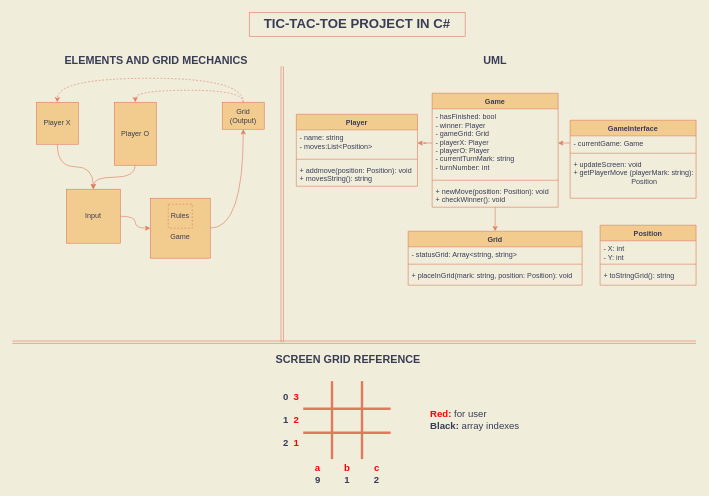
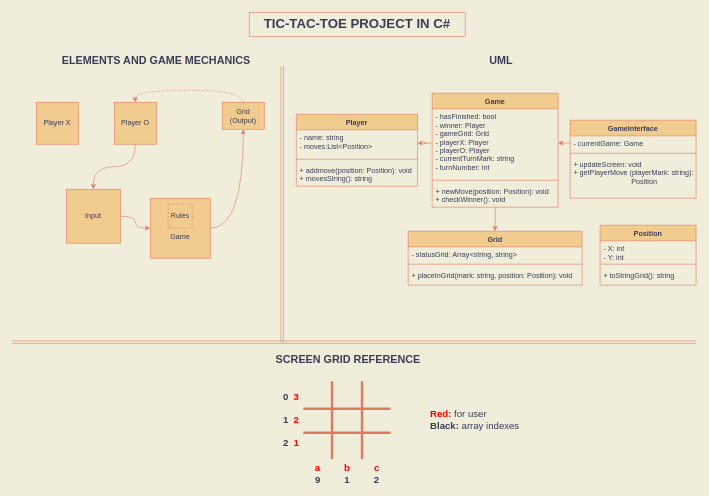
  <mxCell id="0" />
  <mxCell id="1" parent="0" />
  <mxCell id="2" value="Player X" style="whiteSpace=wrap;html=1;aspect=fixed;fillColor=#F2CC8F;strokeColor=#E07A5F;fontColor=#393C56;" parent="1" vertex="1"><mxGeometry x="60" y="170" width="70" height="70" as="geometry" /></mxCell>
  <mxCell id="3" style="edgeStyle=orthogonalEdgeStyle;curved=1;rounded=0;orthogonalLoop=1;jettySize=auto;html=1;exitX=0.5;exitY=1;exitDx=0;exitDy=0;entryX=0.5;entryY=0;entryDx=0;entryDy=0;strokeColor=#E07A5F;fontColor=#393C56;labelBackgroundColor=#F4F1DE;" parent="1" source="4" target="10" edge="1"><mxGeometry relative="1" as="geometry" /></mxCell>
- <mxCell id="4" value="Player O" style="whiteSpace=wrap;html=1;aspect=fixed;fillColor=#F2CC8F;strokeColor=#E07A5F;fontColor=#393C56;" parent="1" vertex="1"><mxGeometry x="190" y="170" width="70" height="105" as="geometry" /></mxCell>
- <mxCell id="5" style="edgeStyle=orthogonalEdgeStyle;curved=1;rounded=0;orthogonalLoop=1;jettySize=auto;html=1;exitX=0.5;exitY=0;exitDx=0;exitDy=0;entryX=0.5;entryY=0;entryDx=0;entryDy=0;dashed=1;strokeColor=#E07A5F;fontColor=#393C56;labelBackgroundColor=#F4F1DE;" parent="1" source="7" target="2" edge="1"><mxGeometry relative="1" as="geometry"><Array as="points"><mxPoint x="405" y="130" /><mxPoint x="95" y="130" /></Array></mxGeometry></mxCell>
+ <mxCell id="4" value="Player O" style="whiteSpace=wrap;html=1;aspect=fixed;fillColor=#F2CC8F;strokeColor=#E07A5F;fontColor=#393C56;" parent="1" vertex="1"><mxGeometry x="190" y="170" width="70" height="70" as="geometry" /></mxCell>
  <mxCell id="6" style="edgeStyle=orthogonalEdgeStyle;curved=1;rounded=0;orthogonalLoop=1;jettySize=auto;html=1;exitX=0.5;exitY=0;exitDx=0;exitDy=0;entryX=0.5;entryY=0;entryDx=0;entryDy=0;dashed=1;strokeColor=#E07A5F;fontColor=#393C56;labelBackgroundColor=#F4F1DE;" parent="1" source="7" target="4" edge="1"><mxGeometry relative="1" as="geometry" /></mxCell>
  <mxCell id="7" value="Grid (Output)" style="whiteSpace=wrap;html=1;aspect=fixed;fillColor=#F2CC8F;strokeColor=#E07A5F;fontColor=#393C56;" parent="1" vertex="1"><mxGeometry x="370" y="170" width="70" height="45" as="geometry" /></mxCell>
  <mxCell id="8" style="edgeStyle=orthogonalEdgeStyle;curved=1;rounded=0;orthogonalLoop=1;jettySize=auto;html=1;exitX=1;exitY=0.5;exitDx=0;exitDy=0;entryX=0.5;entryY=1;entryDx=0;entryDy=0;strokeColor=#E07A5F;fontColor=#393C56;labelBackgroundColor=#F4F1DE;" parent="1" source="14" target="7" edge="1"><mxGeometry relative="1" as="geometry" /></mxCell>
  <mxCell id="9" style="edgeStyle=orthogonalEdgeStyle;rounded=0;orthogonalLoop=1;jettySize=auto;html=1;exitX=1;exitY=0.5;exitDx=0;exitDy=0;entryX=0;entryY=0.5;entryDx=0;entryDy=0;curved=1;strokeColor=#E07A5F;fontColor=#393C56;labelBackgroundColor=#F4F1DE;" parent="1" source="10" target="14" edge="1"><mxGeometry relative="1" as="geometry" /></mxCell>
  <mxCell id="10" value="Input" style="whiteSpace=wrap;html=1;aspect=fixed;fillColor=#F2CC8F;strokeColor=#E07A5F;fontColor=#393C56;" parent="1" vertex="1"><mxGeometry x="110" y="315" width="90" height="90" as="geometry" /></mxCell>
- <mxCell id="11" value="" style="endArrow=classic;html=1;exitX=0.5;exitY=1;exitDx=0;exitDy=0;entryX=0.5;entryY=0;entryDx=0;entryDy=0;edgeStyle=orthogonalEdgeStyle;curved=1;strokeColor=#E07A5F;fontColor=#393C56;labelBackgroundColor=#F4F1DE;" parent="1" source="2" target="10" edge="1"><mxGeometry width="50" height="50" relative="1" as="geometry"><mxPoint x="420" y="460" as="sourcePoint" /><mxPoint x="470" y="410" as="targetPoint" /></mxGeometry></mxCell>
  <mxCell id="12" value="&lt;font style=&quot;font-size: 22px&quot;&gt;&lt;b&gt;TIC-TAC-TOE PROJECT IN C#&lt;/b&gt;&lt;/font&gt;" style="text;html=1;fillColor=none;align=center;verticalAlign=middle;whiteSpace=wrap;rounded=0;perimeterSpacing=0;strokeColor=#E07A5F;fontColor=#393C56;" parent="1" vertex="1"><mxGeometry x="415" y="20" width="360" height="40" as="geometry" /></mxCell>
  <mxCell id="13" value="" style="group;fontColor=#393C56;" parent="1" vertex="1" connectable="0" treatAsSingle="0"><mxGeometry x="250" y="330" width="100" height="100" as="geometry" /></mxCell>
  <mxCell id="14" value="&lt;br&gt;&lt;br&gt;Game" style="whiteSpace=wrap;html=1;aspect=fixed;fillColor=#F2CC8F;strokeColor=#E07A5F;fontColor=#393C56;" parent="13" vertex="1"><mxGeometry width="100" height="100" as="geometry" /></mxCell>
  <mxCell id="15" value="Rules" style="whiteSpace=wrap;html=1;aspect=fixed;fillColor=#F2CC8F;strokeColor=#E07A5F;fontColor=#393C56;dashed=1;" parent="13" vertex="1"><mxGeometry x="30" y="10" width="40" height="40" as="geometry" /></mxCell>
- <mxCell id="16" value="&lt;b&gt;&lt;font style=&quot;font-size: 18px&quot;&gt;ELEMENTS AND GRID MECHANICS&lt;/font&gt;&lt;/b&gt;" style="text;html=1;strokeColor=none;fillColor=none;align=center;verticalAlign=middle;whiteSpace=wrap;rounded=0;fontColor=#393C56;" parent="1" vertex="1"><mxGeometry x="80" y="90" width="360" height="20" as="geometry" /></mxCell>
+ <mxCell id="16" value="&lt;b&gt;&lt;font style=&quot;font-size: 18px&quot;&gt;ELEMENTS AND GAME MECHANICS&lt;/font&gt;&lt;/b&gt;" style="text;html=1;strokeColor=none;fillColor=none;align=center;verticalAlign=middle;whiteSpace=wrap;rounded=0;fontColor=#393C56;" parent="1" vertex="1"><mxGeometry x="80" y="90" width="360" height="20" as="geometry" /></mxCell>
  <mxCell id="17" value="Player" style="swimlane;fontStyle=1;align=center;verticalAlign=top;childLayout=stackLayout;horizontal=1;startSize=26;horizontalStack=0;resizeParent=1;resizeParentMax=0;resizeLast=0;collapsible=1;marginBottom=0;strokeColor=#E07A5F;fillColor=#F2CC8F;fontColor=#393C56;" parent="1" vertex="1" treatAsSingle="0"><mxGeometry x="493.5" y="190" width="202" height="120" as="geometry" /></mxCell>
  <mxCell id="18" value="- name: string&#10;- moves:List&lt;Position&gt;" style="text;strokeColor=none;fillColor=none;align=left;verticalAlign=top;spacingLeft=4;spacingRight=4;overflow=hidden;rotatable=0;points=[[0,0.5],[1,0.5]];portConstraint=eastwest;fontColor=#393C56;" parent="17" vertex="1"><mxGeometry y="26" width="202" height="44" as="geometry" /></mxCell>
  <mxCell id="19" value="" style="line;strokeWidth=1;fillColor=none;align=left;verticalAlign=middle;spacingTop=-1;spacingLeft=3;spacingRight=3;rotatable=0;labelPosition=right;points=[];portConstraint=eastwest;strokeColor=#E07A5F;fontColor=#393C56;labelBackgroundColor=#F4F1DE;" parent="17" vertex="1"><mxGeometry y="70" width="202" height="10" as="geometry" /></mxCell>
  <mxCell id="20" value="+ addmove(position: Position): void&#10;+ movesString(): string" style="text;strokeColor=none;fillColor=none;align=left;verticalAlign=top;spacingLeft=4;spacingRight=4;overflow=hidden;rotatable=0;points=[[0,0.5],[1,0.5]];portConstraint=eastwest;fontColor=#393C56;" parent="17" vertex="1"><mxGeometry y="80" width="202" height="40" as="geometry" /></mxCell>
- <mxCell id="21" value="&lt;b&gt;&lt;font style=&quot;font-size: 18px&quot;&gt;UML&lt;/font&gt;&lt;/b&gt;" style="text;html=1;strokeColor=none;fillColor=none;align=center;verticalAlign=middle;whiteSpace=wrap;rounded=0;fontColor=#393C56;" parent="1" vertex="1"><mxGeometry x="505" y="90" width="640" height="20" as="geometry" /></mxCell>
+ <mxCell id="21" value="&lt;b&gt;&lt;font style=&quot;font-size: 18px&quot;&gt;UML&lt;/font&gt;&lt;/b&gt;" style="text;html=1;strokeColor=none;fillColor=none;align=center;verticalAlign=middle;whiteSpace=wrap;rounded=0;fontColor=#393C56;" parent="1" vertex="1"><mxGeometry x="515" y="90" width="640" height="20" as="geometry" /></mxCell>
  <mxCell id="22" value="" style="shape=link;html=1;strokeColor=#E07A5F;fontColor=#393C56;labelBackgroundColor=#F4F1DE;" parent="1" edge="1"><mxGeometry width="100" relative="1" as="geometry"><mxPoint x="470" y="110" as="sourcePoint" /><mxPoint x="470" y="570" as="targetPoint" /></mxGeometry></mxCell>
  <mxCell id="23" style="edgeStyle=orthogonalEdgeStyle;curved=1;rounded=0;orthogonalLoop=1;jettySize=auto;html=1;entryX=0.5;entryY=0;entryDx=0;entryDy=0;strokeColor=#E07A5F;fontColor=#393C56;labelBackgroundColor=#F4F1DE;" parent="1" source="24" target="28" edge="1"><mxGeometry relative="1" as="geometry" /></mxCell>
  <mxCell id="24" value="Game" style="swimlane;fontStyle=1;align=center;verticalAlign=top;childLayout=stackLayout;horizontal=1;startSize=26;horizontalStack=0;resizeParent=1;resizeParentMax=0;resizeLast=0;collapsible=1;marginBottom=0;strokeColor=#E07A5F;fillColor=#F2CC8F;fontColor=#393C56;" parent="1" vertex="1" treatAsSingle="0"><mxGeometry x="720" y="155" width="210" height="190" as="geometry" /></mxCell>
  <mxCell id="25" value="- hasFinished: bool&#10;- winner: Player&#10;- gameGrid: Grid&#10;- playerX: Player&#10;- playerO: Player&#10;- currentTurnMark: string&#10;- turnNumber: int" style="text;strokeColor=none;fillColor=none;align=left;verticalAlign=top;spacingLeft=4;spacingRight=4;overflow=hidden;rotatable=0;points=[[0,0.5],[1,0.5]];portConstraint=eastwest;fontColor=#393C56;" parent="24" vertex="1"><mxGeometry y="26" width="210" height="114" as="geometry" /></mxCell>
  <mxCell id="26" value="" style="line;strokeWidth=1;fillColor=none;align=left;verticalAlign=middle;spacingTop=-1;spacingLeft=3;spacingRight=3;rotatable=0;labelPosition=right;points=[];portConstraint=eastwest;strokeColor=#E07A5F;fontColor=#393C56;labelBackgroundColor=#F4F1DE;" parent="24" vertex="1"><mxGeometry y="140" width="210" height="10" as="geometry" /></mxCell>
  <mxCell id="27" value="+ newMove(position: Position): void&#10;+ checkWinner(): void&#10;" style="text;strokeColor=none;fillColor=none;align=left;verticalAlign=top;spacingLeft=4;spacingRight=4;overflow=hidden;rotatable=0;points=[[0,0.5],[1,0.5]];portConstraint=eastwest;fontColor=#393C56;" parent="24" vertex="1"><mxGeometry y="150" width="210" height="40" as="geometry" /></mxCell>
  <mxCell id="28" value="Grid" style="swimlane;fontStyle=1;align=center;verticalAlign=top;childLayout=stackLayout;horizontal=1;startSize=26;horizontalStack=0;resizeParent=1;resizeParentMax=0;resizeLast=0;collapsible=1;marginBottom=0;strokeColor=#E07A5F;fillColor=#F2CC8F;fontColor=#393C56;" parent="1" vertex="1" treatAsSingle="0"><mxGeometry x="680" y="385" width="290" height="90" as="geometry" /></mxCell>
  <mxCell id="29" value="- statusGrid: Array&lt;string, string&gt; " style="text;strokeColor=none;fillColor=none;align=left;verticalAlign=top;spacingLeft=4;spacingRight=4;overflow=hidden;rotatable=0;points=[[0,0.5],[1,0.5]];portConstraint=eastwest;fontColor=#393C56;" parent="28" vertex="1"><mxGeometry y="26" width="290" height="24" as="geometry" /></mxCell>
  <mxCell id="30" value="" style="line;strokeWidth=1;fillColor=none;align=left;verticalAlign=middle;spacingTop=-1;spacingLeft=3;spacingRight=3;rotatable=0;labelPosition=right;points=[];portConstraint=eastwest;strokeColor=#E07A5F;fontColor=#393C56;labelBackgroundColor=#F4F1DE;" parent="28" vertex="1"><mxGeometry y="50" width="290" height="10" as="geometry" /></mxCell>
  <mxCell id="31" value="+ placeInGrid(mark: string, position: Position): void " style="text;strokeColor=none;fillColor=none;align=left;verticalAlign=top;spacingLeft=4;spacingRight=4;overflow=hidden;rotatable=0;points=[[0,0.5],[1,0.5]];portConstraint=eastwest;fontColor=#393C56;" parent="28" vertex="1"><mxGeometry y="60" width="290" height="30" as="geometry" /></mxCell>
  <mxCell id="32" value="GameInterface" style="swimlane;fontStyle=1;align=center;verticalAlign=top;childLayout=stackLayout;horizontal=1;startSize=26;horizontalStack=0;resizeParent=1;resizeParentMax=0;resizeLast=0;collapsible=1;marginBottom=0;strokeColor=#E07A5F;fillColor=#F2CC8F;fontColor=#393C56;" parent="1" vertex="1" treatAsSingle="0"><mxGeometry x="950" y="200" width="210" height="130" as="geometry" /></mxCell>
  <mxCell id="33" value="- currentGame: Game" style="text;strokeColor=none;fillColor=none;align=left;verticalAlign=top;spacingLeft=4;spacingRight=4;overflow=hidden;rotatable=0;points=[[0,0.5],[1,0.5]];portConstraint=eastwest;fontColor=#393C56;" parent="32" vertex="1"><mxGeometry y="26" width="210" height="24" as="geometry" /></mxCell>
  <mxCell id="34" value="" style="line;strokeWidth=1;fillColor=none;align=left;verticalAlign=middle;spacingTop=-1;spacingLeft=3;spacingRight=3;rotatable=0;labelPosition=right;points=[];portConstraint=eastwest;strokeColor=#E07A5F;fontColor=#393C56;labelBackgroundColor=#F4F1DE;" parent="32" vertex="1"><mxGeometry y="50" width="210" height="10" as="geometry" /></mxCell>
  <mxCell id="35" value="+ updateScreen: void&#10;+ getPlayerMove (playerMark: string): &#10;                             Position " style="text;strokeColor=none;fillColor=none;align=left;verticalAlign=top;spacingLeft=4;spacingRight=4;overflow=hidden;rotatable=0;points=[[0,0.5],[1,0.5]];portConstraint=eastwest;fontColor=#393C56;" parent="32" vertex="1"><mxGeometry y="60" width="210" height="70" as="geometry" /></mxCell>
  <mxCell id="36" style="edgeStyle=orthogonalEdgeStyle;curved=1;rounded=0;orthogonalLoop=1;jettySize=auto;html=1;entryX=1;entryY=0.5;entryDx=0;entryDy=0;strokeColor=#E07A5F;fontColor=#393C56;labelBackgroundColor=#F4F1DE;" parent="1" source="25" target="18" edge="1"><mxGeometry relative="1" as="geometry" /></mxCell>
  <mxCell id="37" style="edgeStyle=orthogonalEdgeStyle;curved=1;rounded=0;orthogonalLoop=1;jettySize=auto;html=1;exitX=0;exitY=0.5;exitDx=0;exitDy=0;entryX=1;entryY=0.5;entryDx=0;entryDy=0;strokeColor=#E07A5F;fontColor=#393C56;labelBackgroundColor=#F4F1DE;" parent="1" source="33" target="25" edge="1"><mxGeometry relative="1" as="geometry" /></mxCell>
  <mxCell id="38" value="Position" style="swimlane;fontStyle=1;align=center;verticalAlign=top;childLayout=stackLayout;horizontal=1;startSize=26;horizontalStack=0;resizeParent=1;resizeParentMax=0;resizeLast=0;collapsible=1;marginBottom=0;strokeColor=#E07A5F;fillColor=#F2CC8F;fontColor=#393C56;" parent="1" vertex="1" treatAsSingle="0"><mxGeometry x="1000" y="375" width="160" height="100" as="geometry" /></mxCell>
  <mxCell id="39" value="- X: int&#10;- Y: int" style="text;strokeColor=none;fillColor=none;align=left;verticalAlign=top;spacingLeft=4;spacingRight=4;overflow=hidden;rotatable=0;points=[[0,0.5],[1,0.5]];portConstraint=eastwest;fontColor=#393C56;" parent="38" vertex="1"><mxGeometry y="26" width="160" height="34" as="geometry" /></mxCell>
  <mxCell id="40" value="" style="line;strokeWidth=1;fillColor=none;align=left;verticalAlign=middle;spacingTop=-1;spacingLeft=3;spacingRight=3;rotatable=0;labelPosition=right;points=[];portConstraint=eastwest;strokeColor=#E07A5F;fontColor=#393C56;labelBackgroundColor=#F4F1DE;" parent="38" vertex="1"><mxGeometry y="60" width="160" height="10" as="geometry" /></mxCell>
  <mxCell id="41" value="+ toStringGrid(): string" style="text;strokeColor=none;fillColor=none;align=left;verticalAlign=top;spacingLeft=4;spacingRight=4;overflow=hidden;rotatable=0;points=[[0,0.5],[1,0.5]];portConstraint=eastwest;fontColor=#393C56;" parent="38" vertex="1"><mxGeometry y="70" width="160" height="30" as="geometry" /></mxCell>
  <mxCell id="42" value="" style="shape=link;html=1;strokeColor=#E07A5F;fontColor=#393C56;labelBackgroundColor=#F4F1DE;" parent="1" edge="1"><mxGeometry width="100" relative="1" as="geometry"><mxPoint x="20" y="570" as="sourcePoint" /><mxPoint x="1160" y="570" as="targetPoint" /></mxGeometry></mxCell>
  <mxCell id="43" value="&lt;span style=&quot;font-size: 18px&quot;&gt;&lt;b&gt;SCREEN GRID REFERENCE&lt;/b&gt;&lt;/span&gt;" style="text;html=1;strokeColor=none;fillColor=none;align=center;verticalAlign=middle;whiteSpace=wrap;rounded=0;fontColor=#393C56;" parent="1" vertex="1"><mxGeometry x="400" y="590" width="360" height="20" as="geometry" /></mxCell>
  <mxCell id="44" value="" style="group" parent="1" vertex="1" connectable="0" treatAsSingle="0"><mxGeometry x="465" y="635" width="185.71" height="170" as="geometry" /></mxCell>
  <mxCell id="45" value="" style="endArrow=none;html=1;strokeColor=#E07A5F;fillColor=#F2CC8F;fontColor=#393C56;strokeWidth=4;" parent="44" edge="1"><mxGeometry width="50" height="50" relative="1" as="geometry"><mxPoint x="88" y="130" as="sourcePoint" /><mxPoint x="88" as="targetPoint" /></mxGeometry></mxCell>
  <mxCell id="46" value="" style="endArrow=none;html=1;strokeColor=#E07A5F;fillColor=#F2CC8F;fontColor=#393C56;strokeWidth=4;" parent="44" edge="1"><mxGeometry width="50" height="50" relative="1" as="geometry"><mxPoint x="138" y="130" as="sourcePoint" /><mxPoint x="138" as="targetPoint" /></mxGeometry></mxCell>
  <mxCell id="47" value="" style="endArrow=none;html=1;strokeColor=#E07A5F;fillColor=#F2CC8F;fontColor=#393C56;strokeWidth=4;" parent="44" edge="1"><mxGeometry width="50" height="50" relative="1" as="geometry"><mxPoint x="185.71" y="46" as="sourcePoint" /><mxPoint x="40.0" y="46" as="targetPoint" /></mxGeometry></mxCell>
  <mxCell id="48" value="" style="endArrow=none;html=1;strokeColor=#E07A5F;fillColor=#F2CC8F;fontColor=#393C56;strokeWidth=4;" parent="44" edge="1"><mxGeometry width="50" height="50" relative="1" as="geometry"><mxPoint x="185.71" y="86" as="sourcePoint" /><mxPoint x="40" y="86" as="targetPoint" /></mxGeometry></mxCell>
  <mxCell id="49" value="0&amp;nbsp; &lt;font color=&quot;#ff0000&quot;&gt;3&lt;/font&gt;&lt;br style=&quot;font-size: 16px&quot;&gt;&amp;nbsp;&lt;br style=&quot;font-size: 16px&quot;&gt;1&amp;nbsp; &lt;font color=&quot;#ff0000&quot;&gt;2&lt;/font&gt;&lt;br style=&quot;font-size: 16px&quot;&gt;&lt;br style=&quot;font-size: 16px&quot;&gt;2&amp;nbsp; &lt;font color=&quot;#ff0000&quot;&gt;1&lt;/font&gt;" style="text;html=1;strokeColor=none;fillColor=none;align=center;verticalAlign=middle;whiteSpace=wrap;rounded=0;sketch=0;fontColor=#393C56;fontSize=16;fontStyle=1" parent="44" vertex="1"><mxGeometry y="24" width="40" height="80" as="geometry" /></mxCell>
  <mxCell id="50" value="&lt;font color=&quot;#ff0000&quot;&gt;a&lt;/font&gt;&amp;nbsp; &amp;nbsp; &amp;nbsp; &amp;nbsp; &amp;nbsp;&lt;font color=&quot;#ff0000&quot;&gt;b&lt;/font&gt;&amp;nbsp; &amp;nbsp; &amp;nbsp; &amp;nbsp; &amp;nbsp;&lt;font color=&quot;#ff0000&quot;&gt;c&lt;/font&gt;&lt;br&gt;9&amp;nbsp; &amp;nbsp; &amp;nbsp; &amp;nbsp; &amp;nbsp;1&amp;nbsp; &amp;nbsp; &amp;nbsp; &amp;nbsp; &amp;nbsp;2" style="text;html=1;strokeColor=none;fillColor=none;align=center;verticalAlign=middle;whiteSpace=wrap;rounded=0;sketch=0;fontColor=#393C56;fontSize=16;fontStyle=1" parent="44" vertex="1"><mxGeometry x="57" y="140" width="113" height="30" as="geometry" /></mxCell>
  <mxCell id="51" value="&lt;font color=&quot;#ff0000&quot;&gt;&lt;b&gt;Red:&lt;/b&gt;&lt;/font&gt; for user&lt;br&gt;&lt;b&gt;Black:&lt;/b&gt; array indexes" style="text;html=1;strokeColor=none;fillColor=none;align=left;verticalAlign=middle;whiteSpace=wrap;rounded=0;sketch=0;fontSize=16;fontColor=#393C56;" parent="1" vertex="1"><mxGeometry x="715" y="690" width="160" height="20" as="geometry" /></mxCell>
